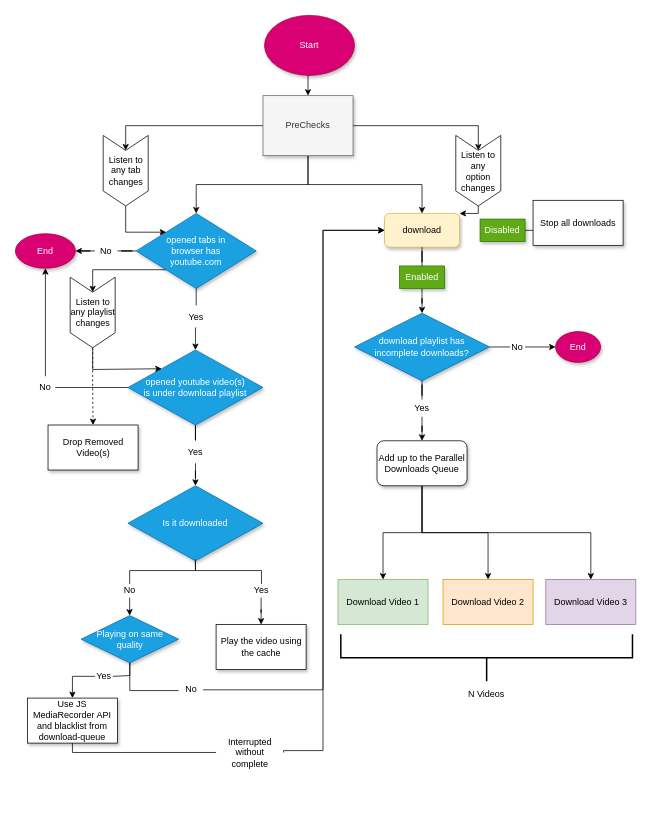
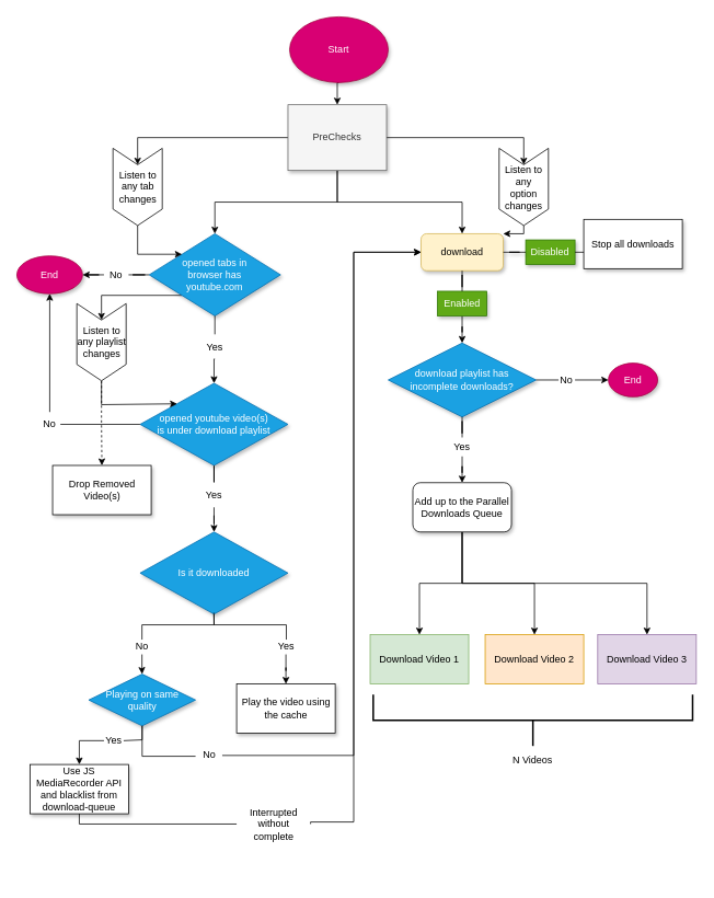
  <mxCell id="0" />
  <mxCell id="1" parent="0" />
  <mxCell id="2" value="" style="edgeStyle=orthogonalEdgeStyle;rounded=0;orthogonalLoop=1;jettySize=auto;html=1;startArrow=none;" parent="1" source="36" target="16" edge="1"><mxGeometry relative="1" as="geometry" /></mxCell>
  <mxCell id="3" style="edgeStyle=orthogonalEdgeStyle;rounded=0;orthogonalLoop=1;jettySize=auto;html=1;exitX=0;exitY=1;exitDx=0;exitDy=0;entryX=0;entryY=0.5;entryDx=0;entryDy=0;" parent="1" source="5" target="56" edge="1"><mxGeometry relative="1" as="geometry"><mxPoint x="90" y="567" as="targetPoint" /><Array as="points"><mxPoint x="123" y="359" /></Array></mxGeometry></mxCell>
  <mxCell id="4" style="edgeStyle=orthogonalEdgeStyle;rounded=0;orthogonalLoop=1;jettySize=auto;html=1;exitX=0.5;exitY=1;exitDx=0;exitDy=0;entryX=0.5;entryY=0;entryDx=0;entryDy=0;startArrow=none;" parent="1" source="70" target="11" edge="1"><mxGeometry relative="1" as="geometry" /></mxCell>
  <mxCell id="5" value="opened tabs in browser has youtube.com" style="rhombus;whiteSpace=wrap;html=1;spacingTop=0;spacing=20;rounded=0;shadow=1;fillColor=#1ba1e2;fontColor=#ffffff;strokeColor=#006EAF;" parent="1" vertex="1"><mxGeometry x="181" y="284" width="160" height="100" as="geometry" /></mxCell>
  <mxCell id="6" value="" style="edgeStyle=orthogonalEdgeStyle;rounded=0;orthogonalLoop=1;jettySize=auto;html=1;startArrow=none;" parent="1" source="29" target="23" edge="1"><mxGeometry relative="1" as="geometry" /></mxCell>
  <mxCell id="7" style="edgeStyle=orthogonalEdgeStyle;rounded=0;orthogonalLoop=1;jettySize=auto;html=1;exitX=1;exitY=0.5;exitDx=0;exitDy=0;startArrow=none;" parent="1" source="34" target="33" edge="1"><mxGeometry relative="1" as="geometry" /></mxCell>
  <mxCell id="8" value="&lt;span&gt;download playlist&amp;nbsp;&lt;/span&gt;&lt;span&gt;has incomplete&amp;nbsp;&lt;/span&gt;&lt;span&gt;downloads?&lt;/span&gt;" style="rhombus;whiteSpace=wrap;html=1;shadow=1;rounded=0;fillColor=#1ba1e2;fontColor=#ffffff;strokeColor=#006EAF;" parent="1" vertex="1"><mxGeometry x="472" y="417" width="180" height="90" as="geometry" /></mxCell>
  <mxCell id="9" style="edgeStyle=orthogonalEdgeStyle;rounded=0;orthogonalLoop=1;jettySize=auto;html=1;exitX=0.5;exitY=0;exitDx=0;exitDy=0;startArrow=none;" parent="1" source="38" target="16" edge="1"><mxGeometry relative="1" as="geometry" /></mxCell>
  <mxCell id="10" value="" style="edgeStyle=orthogonalEdgeStyle;rounded=0;orthogonalLoop=1;jettySize=auto;html=1;startArrow=none;" parent="1" source="42" target="41" edge="1"><mxGeometry relative="1" as="geometry" /></mxCell>
  <mxCell id="11" value="opened youtube video(s) is under download playlist" style="rhombus;whiteSpace=wrap;html=1;spacingTop=0;spacing=20;rounded=0;shadow=1;fillColor=#1ba1e2;fontColor=#ffffff;strokeColor=#006EAF;" parent="1" vertex="1"><mxGeometry x="170" y="466" width="180" height="100" as="geometry" /></mxCell>
  <mxCell id="12" style="edgeStyle=orthogonalEdgeStyle;rounded=0;orthogonalLoop=1;jettySize=auto;html=1;exitX=0.5;exitY=1;exitDx=0;exitDy=0;startArrow=none;" parent="1" source="31" target="8" edge="1"><mxGeometry relative="1" as="geometry" /></mxCell>
  <mxCell id="13" value="download" style="rounded=1;whiteSpace=wrap;html=1;shadow=1;labelBackgroundColor=none;fillColor=#fff2cc;strokeColor=#d6b656;" parent="1" vertex="1"><mxGeometry x="512" y="284" width="100" height="45" as="geometry" /></mxCell>
  <mxCell id="14" style="edgeStyle=orthogonalEdgeStyle;rounded=0;orthogonalLoop=1;jettySize=auto;html=1;exitX=1;exitY=0.5;exitDx=0;exitDy=0;entryX=0;entryY=0.5;entryDx=0;entryDy=0;startArrow=none;" parent="1" source="58" target="13" edge="1"><mxGeometry relative="1" as="geometry"><mxPoint x="430" y="308.569" as="targetPoint" /><Array as="points"><mxPoint x="378" y="1000" /><mxPoint x="430" y="1000" /><mxPoint x="430" y="307" /></Array></mxGeometry></mxCell>
  <mxCell id="15" value="Use JS MediaRecorder API and blacklist from download-queue" style="rounded=0;whiteSpace=wrap;html=1;shadow=1;labelBackgroundColor=none;direction=west;" parent="1" vertex="1"><mxGeometry x="36" y="930" width="120" height="60" as="geometry" /></mxCell>
  <mxCell id="16" value="End" style="ellipse;whiteSpace=wrap;html=1;fillColor=#d80073;strokeColor=#A50040;fontColor=#ffffff;spacingTop=0;spacing=20;rounded=0;shadow=1;" parent="1" vertex="1"><mxGeometry y="311" width="80" height="46" as="geometry" x="20" /></mxCell>
  <mxCell id="17" style="edgeStyle=orthogonalEdgeStyle;rounded=0;orthogonalLoop=1;jettySize=auto;html=1;exitX=0.5;exitY=1;exitDx=0;exitDy=0;entryX=0.5;entryY=0;entryDx=0;entryDy=0;startArrow=none;" parent="1" source="53" target="5" edge="1"><mxGeometry relative="1" as="geometry"><mxPoint x="370" y="177" as="sourcePoint" /></mxGeometry></mxCell>
  <mxCell id="18" value="Disabled" style="text;html=1;align=center;verticalAlign=middle;whiteSpace=wrap;rounded=0;shadow=1;labelBackgroundColor=none;fillColor=#60a917;strokeColor=#2D7600;fontColor=#ffffff;" parent="1" vertex="1"><mxGeometry x="639.38" y="291.5" width="60" height="30" as="geometry" /></mxCell>
+ <mxCell id="19" value="" style="edgeStyle=orthogonalEdgeStyle;rounded=0;orthogonalLoop=1;jettySize=auto;html=1;shadow=1;fillColor=#1ba1e2;strokeColor=#000000;endArrow=none;" parent="1" source="13" target="18" edge="1"><mxGeometry relative="1" as="geometry"><mxPoint x="547" y="306.5" as="sourcePoint" /><mxPoint x="587" y="316.5" as="targetPoint" /></mxGeometry></mxCell>
  <mxCell id="20" style="edgeStyle=orthogonalEdgeStyle;rounded=0;orthogonalLoop=1;jettySize=auto;html=1;exitX=0.5;exitY=1;exitDx=0;exitDy=0;" parent="1" source="23" target="24" edge="1"><mxGeometry relative="1" as="geometry" /></mxCell>
  <mxCell id="21" style="edgeStyle=orthogonalEdgeStyle;rounded=0;orthogonalLoop=1;jettySize=auto;html=1;exitX=0.5;exitY=1;exitDx=0;exitDy=0;" parent="1" source="23" target="25" edge="1"><mxGeometry relative="1" as="geometry" /></mxCell>
  <mxCell id="22" style="edgeStyle=orthogonalEdgeStyle;rounded=0;orthogonalLoop=1;jettySize=auto;html=1;exitX=0.5;exitY=1;exitDx=0;exitDy=0;" parent="1" source="23" target="26" edge="1"><mxGeometry relative="1" as="geometry" /></mxCell>
  <mxCell id="23" value="Add up to the Parallel Downloads Queue" style="whiteSpace=wrap;html=1;shadow=1;rounded=1;" parent="1" vertex="1"><mxGeometry x="502" y="587" width="120" height="60" as="geometry" /></mxCell>
  <mxCell id="24" value="Download Video 1" style="rounded=0;whiteSpace=wrap;html=1;fillColor=#d5e8d4;strokeColor=#82b366;" parent="1" vertex="1"><mxGeometry x="450" y="772" width="120" height="60" as="geometry" /></mxCell>
  <mxCell id="25" value="Download Video 2" style="rounded=0;whiteSpace=wrap;html=1;fillColor=#ffe6cc;strokeColor=#d79b00;" parent="1" vertex="1"><mxGeometry x="590" y="772" width="120" height="60" as="geometry" /></mxCell>
  <mxCell id="26" value="Download Video 3" style="rounded=0;whiteSpace=wrap;html=1;fillColor=#e1d5e7;strokeColor=#9673a6;" parent="1" vertex="1"><mxGeometry x="727" y="772" width="120" height="60" as="geometry" /></mxCell>
  <mxCell id="27" value="" style="strokeWidth=2;html=1;shape=mxgraph.flowchart.annotation_2;align=left;labelPosition=right;pointerEvents=1;rotation=-90;" parent="1" vertex="1"><mxGeometry x="616.88" y="681.88" width="62.5" height="388.75" as="geometry" /></mxCell>
  <mxCell id="28" value="N Videos" style="text;html=1;strokeColor=none;fillColor=none;align=center;verticalAlign=middle;whiteSpace=wrap;rounded=0;" parent="1" vertex="1"><mxGeometry x="591.25" y="910" width="113.75" height="30" as="geometry" /></mxCell>
  <mxCell id="29" value="Yes" style="text;html=1;strokeColor=none;fillColor=none;align=center;verticalAlign=middle;whiteSpace=wrap;rounded=0;" parent="1" vertex="1"><mxGeometry x="538" y="532" width="48" height="23" as="geometry" /></mxCell>
  <mxCell id="30" value="" style="edgeStyle=orthogonalEdgeStyle;rounded=0;orthogonalLoop=1;jettySize=auto;html=1;endArrow=none;" parent="1" source="8" target="29" edge="1"><mxGeometry relative="1" as="geometry"><mxPoint x="497" y="531.5" as="sourcePoint" /><mxPoint x="497" y="577" as="targetPoint" /></mxGeometry></mxCell>
  <mxCell id="31" value="Enabled" style="text;html=1;align=center;verticalAlign=middle;whiteSpace=wrap;rounded=0;shadow=1;labelBackgroundColor=none;fillColor=#60a917;fontColor=#ffffff;strokeColor=#2D7600;" parent="1" vertex="1"><mxGeometry x="532" y="354" width="60" height="30" as="geometry" /></mxCell>
  <mxCell id="32" value="" style="edgeStyle=orthogonalEdgeStyle;rounded=0;orthogonalLoop=1;jettySize=auto;html=1;exitX=0.5;exitY=1;exitDx=0;exitDy=0;endArrow=none;" parent="1" source="13" target="31" edge="1"><mxGeometry relative="1" as="geometry"><mxPoint x="497" y="329" as="sourcePoint" /><mxPoint x="497" y="407" as="targetPoint" /></mxGeometry></mxCell>
  <mxCell id="33" value="End" style="ellipse;whiteSpace=wrap;html=1;fillColor=#d80073;strokeColor=#A50040;fontColor=#ffffff;spacingTop=0;spacing=20;rounded=0;shadow=1;" parent="1" vertex="1"><mxGeometry x="740" y="441.5" width="60" height="41" as="geometry" /></mxCell>
  <mxCell id="34" value="No" style="text;html=1;strokeColor=none;fillColor=none;align=center;verticalAlign=middle;whiteSpace=wrap;rounded=0;" parent="1" vertex="1"><mxGeometry x="679.38" y="452" width="20" height="20" as="geometry" /></mxCell>
  <mxCell id="35" value="" style="edgeStyle=orthogonalEdgeStyle;rounded=0;orthogonalLoop=1;jettySize=auto;html=1;exitX=1;exitY=0.5;exitDx=0;exitDy=0;entryX=0;entryY=0.5;entryDx=0;entryDy=0;endArrow=none;" parent="1" source="8" target="34" edge="1"><mxGeometry relative="1" as="geometry"><mxPoint x="587" y="462" as="sourcePoint" /><mxPoint x="802" y="336.5" as="targetPoint" /></mxGeometry></mxCell>
  <mxCell id="36" value="No" style="text;html=1;strokeColor=none;fillColor=none;align=center;verticalAlign=middle;whiteSpace=wrap;rounded=0;spacing=2;" parent="1" vertex="1"><mxGeometry x="126" y="319" width="30" height="30" as="geometry" /></mxCell>
  <mxCell id="37" value="" style="edgeStyle=orthogonalEdgeStyle;rounded=0;orthogonalLoop=1;jettySize=auto;html=1;endArrow=none;" parent="1" source="5" target="36" edge="1"><mxGeometry relative="1" as="geometry"><mxPoint x="210" y="334" as="sourcePoint" /><mxPoint x="140" y="334" as="targetPoint" /></mxGeometry></mxCell>
  <mxCell id="38" value="No" style="text;html=1;strokeColor=none;fillColor=none;align=center;verticalAlign=middle;whiteSpace=wrap;rounded=0;spacing=2;" parent="1" vertex="1"><mxGeometry x="47" y="501" width="26" height="30" as="geometry" /></mxCell>
  <mxCell id="39" value="" style="edgeStyle=orthogonalEdgeStyle;rounded=0;orthogonalLoop=1;jettySize=auto;html=1;exitX=0;exitY=0.5;exitDx=0;exitDy=0;endArrow=none;" parent="1" source="11" target="38" edge="1"><mxGeometry relative="1" as="geometry"><mxPoint x="200" y="517" as="sourcePoint" /><mxPoint x="80" y="364" as="targetPoint" /></mxGeometry></mxCell>
  <mxCell id="40" style="edgeStyle=orthogonalEdgeStyle;rounded=0;orthogonalLoop=1;jettySize=auto;html=1;exitX=0.5;exitY=1;exitDx=0;exitDy=0;startArrow=none;" parent="1" source="45" target="44" edge="1"><mxGeometry relative="1" as="geometry" /></mxCell>
  <mxCell id="41" value="Is it downloaded" style="rhombus;whiteSpace=wrap;html=1;spacingTop=0;spacing=20;rounded=0;shadow=1;fillColor=#1ba1e2;fontColor=#ffffff;strokeColor=#006EAF;" parent="1" vertex="1"><mxGeometry x="170" y="647" width="180" height="100" as="geometry" /></mxCell>
  <mxCell id="42" value="Yes" style="text;html=1;strokeColor=none;fillColor=none;align=center;verticalAlign=middle;whiteSpace=wrap;rounded=0;spacing=2;" parent="1" vertex="1"><mxGeometry x="245" y="587" width="30" height="30" as="geometry" /></mxCell>
  <mxCell id="43" value="" style="edgeStyle=orthogonalEdgeStyle;rounded=0;orthogonalLoop=1;jettySize=auto;html=1;endArrow=none;" parent="1" source="11" target="42" edge="1"><mxGeometry relative="1" as="geometry"><mxPoint x="290.053" y="566.971" as="sourcePoint" /><mxPoint x="271" y="647" as="targetPoint" /></mxGeometry></mxCell>
  <mxCell id="44" value="Play the video using the cache" style="rounded=0;whiteSpace=wrap;html=1;shadow=1;" parent="1" vertex="1"><mxGeometry x="287.5" y="832" width="120" height="60" as="geometry" /></mxCell>
  <mxCell id="45" value="Yes" style="text;html=1;strokeColor=none;fillColor=none;align=center;verticalAlign=middle;whiteSpace=wrap;rounded=0;spacing=2;" parent="1" vertex="1"><mxGeometry x="333.75" y="778" width="27.5" height="18" as="geometry" /></mxCell>
  <mxCell id="46" value="" style="edgeStyle=orthogonalEdgeStyle;rounded=0;orthogonalLoop=1;jettySize=auto;html=1;exitX=0.5;exitY=1;exitDx=0;exitDy=0;endArrow=none;" parent="1" source="41" target="45" edge="1"><mxGeometry relative="1" as="geometry"><mxPoint x="252.5" y="747" as="sourcePoint" /><mxPoint x="347.5" y="832" as="targetPoint" /><Array as="points"><mxPoint x="260" y="760" /><mxPoint x="348" y="760" /></Array></mxGeometry></mxCell>
  <mxCell id="47" value="" style="edgeStyle=orthogonalEdgeStyle;rounded=0;orthogonalLoop=1;jettySize=auto;html=1;" edge="1" parent="1" source="48" target="75"><mxGeometry relative="1" as="geometry" /></mxCell>
  <mxCell id="48" value="No" style="text;html=1;strokeColor=none;fillColor=none;align=center;verticalAlign=middle;whiteSpace=wrap;rounded=0;spacing=2;" parent="1" vertex="1"><mxGeometry x="156" y="778" width="32.5" height="18" as="geometry" /></mxCell>
  <mxCell id="49" value="" style="edgeStyle=orthogonalEdgeStyle;rounded=0;orthogonalLoop=1;jettySize=auto;html=1;endArrow=none;exitX=0.499;exitY=0.983;exitDx=0;exitDy=0;exitPerimeter=0;" parent="1" source="41" target="48" edge="1"><mxGeometry relative="1" as="geometry"><mxPoint x="250" y="750" as="sourcePoint" /><mxPoint x="172.553" y="832" as="targetPoint" /><Array as="points"><mxPoint x="260" y="747" /><mxPoint x="260" y="760" /><mxPoint x="173" y="760" /></Array></mxGeometry></mxCell>
  <mxCell id="50" style="edgeStyle=orthogonalEdgeStyle;rounded=0;orthogonalLoop=1;jettySize=auto;html=1;exitX=0.5;exitY=1;exitDx=0;exitDy=0;" parent="1" source="53" target="13" edge="1"><mxGeometry relative="1" as="geometry" /></mxCell>
  <mxCell id="51" style="edgeStyle=orthogonalEdgeStyle;rounded=0;orthogonalLoop=1;jettySize=auto;html=1;exitX=0;exitY=0.5;exitDx=0;exitDy=0;entryX=0;entryY=0.5;entryDx=0;entryDy=0;" parent="1" source="53" target="61" edge="1"><mxGeometry relative="1" as="geometry"><Array as="points"><mxPoint x="167" y="167" /></Array></mxGeometry></mxCell>
  <mxCell id="52" style="edgeStyle=orthogonalEdgeStyle;rounded=0;orthogonalLoop=1;jettySize=auto;html=1;exitX=1;exitY=0.5;exitDx=0;exitDy=0;entryX=0;entryY=0.5;entryDx=0;entryDy=0;" parent="1" source="53" target="65" edge="1"><mxGeometry relative="1" as="geometry"><Array as="points"><mxPoint x="637" y="167" /></Array></mxGeometry></mxCell>
  <mxCell id="53" value="PreChecks" style="rectangle;html=1;shadow=1;rounded=0;labelBackgroundColor=none;whiteSpace=wrap;fillColor=#f5f5f5;strokeColor=#666666;fontColor=#333333;" parent="1" vertex="1"><mxGeometry x="350" y="127" width="120" height="80" as="geometry" /></mxCell>
  <mxCell id="54" style="edgeStyle=orthogonalEdgeStyle;rounded=0;orthogonalLoop=1;jettySize=auto;html=1;exitX=1;exitY=0.5;exitDx=0;exitDy=0;entryX=0;entryY=0;entryDx=0;entryDy=0;" parent="1" source="56" target="11" edge="1"><mxGeometry relative="1" as="geometry"><Array as="points"><mxPoint x="123" y="492" /></Array></mxGeometry></mxCell>
  <mxCell id="55" style="edgeStyle=orthogonalEdgeStyle;rounded=0;orthogonalLoop=1;jettySize=auto;html=1;exitX=1;exitY=0.5;exitDx=0;exitDy=0;entryX=0.5;entryY=0;entryDx=0;entryDy=0;dashed=1;" parent="1" source="56" target="72" edge="1"><mxGeometry relative="1" as="geometry" /></mxCell>
  <mxCell id="56" value="" style="shape=step;perimeter=stepPerimeter;whiteSpace=wrap;html=1;fixedSize=1;rotation=90;" parent="1" vertex="1"><mxGeometry x="76" y="386" width="94" height="60" as="geometry" /></mxCell>
  <mxCell id="57" value="Listen to any playlist changes" style="text;html=1;strokeColor=none;fillColor=none;align=center;verticalAlign=middle;whiteSpace=wrap;rounded=0;" parent="1" vertex="1"><mxGeometry x="90" y="395.5" width="67" height="41" as="geometry" /></mxCell>
  <mxCell id="58" value="Interrupted without complete" style="text;html=1;strokeColor=none;fillColor=none;align=center;verticalAlign=middle;whiteSpace=wrap;rounded=0;" parent="1" vertex="1"><mxGeometry x="287.5" y="980" width="90" height="45" as="geometry" /></mxCell>
  <mxCell id="59" value="" style="edgeStyle=orthogonalEdgeStyle;rounded=0;orthogonalLoop=1;jettySize=auto;html=1;exitX=0.5;exitY=0;exitDx=0;exitDy=0;entryX=0;entryY=0.5;entryDx=0;entryDy=0;endArrow=none;" parent="1" source="15" target="58" edge="1"><mxGeometry relative="1" as="geometry"><mxPoint x="512" y="306.5" as="targetPoint" /><mxPoint x="180" y="892" as="sourcePoint" /><Array as="points"><mxPoint x="96" y="1003" /></Array></mxGeometry></mxCell>
  <mxCell id="60" style="edgeStyle=orthogonalEdgeStyle;rounded=0;orthogonalLoop=1;jettySize=auto;html=1;exitX=1;exitY=0.5;exitDx=0;exitDy=0;entryX=0;entryY=0;entryDx=0;entryDy=0;" parent="1" source="61" target="5" edge="1"><mxGeometry relative="1" as="geometry"><Array as="points"><mxPoint x="167" y="309" /></Array></mxGeometry></mxCell>
  <mxCell id="61" value="" style="shape=step;perimeter=stepPerimeter;whiteSpace=wrap;html=1;fixedSize=1;rotation=90;" parent="1" vertex="1"><mxGeometry x="120" y="197" width="94" height="60" as="geometry" /></mxCell>
  <mxCell id="62" value="Listen to any tab changes" style="text;html=1;strokeColor=none;fillColor=none;align=center;verticalAlign=middle;whiteSpace=wrap;rounded=0;" parent="1" vertex="1"><mxGeometry x="134" y="206.5" width="67" height="41" as="geometry" /></mxCell>
  <mxCell id="63" style="edgeStyle=orthogonalEdgeStyle;rounded=0;orthogonalLoop=1;jettySize=auto;html=1;exitX=1;exitY=0.5;exitDx=0;exitDy=0;entryX=1;entryY=0;entryDx=0;entryDy=0;" parent="1" source="65" target="13" edge="1"><mxGeometry relative="1" as="geometry"><Array as="points"><mxPoint x="637" y="284" /></Array></mxGeometry></mxCell>
  <mxCell id="64" value="" style="edgeStyle=orthogonalEdgeStyle;rounded=0;orthogonalLoop=1;jettySize=auto;html=1;exitX=1;exitY=0.5;exitDx=0;exitDy=0;" parent="1" source="18" target="67" edge="1"><mxGeometry relative="1" as="geometry" /></mxCell>
  <mxCell id="65" value="" style="shape=step;perimeter=stepPerimeter;whiteSpace=wrap;html=1;fixedSize=1;rotation=90;" parent="1" vertex="1"><mxGeometry x="590" y="197" width="94" height="60" as="geometry" /></mxCell>
  <mxCell id="66" value="Listen to any option changes" style="text;html=1;strokeColor=none;fillColor=none;align=center;verticalAlign=middle;whiteSpace=wrap;rounded=0;" parent="1" vertex="1"><mxGeometry x="609" y="207" width="56" height="41" as="geometry" /></mxCell>
  <mxCell id="67" value="Stop all downloads" style="rounded=0;whiteSpace=wrap;html=1;shadow=1;" parent="1" vertex="1"><mxGeometry x="710" y="266.5" width="120" height="60" as="geometry" /></mxCell>
  <mxCell id="68" style="edgeStyle=orthogonalEdgeStyle;rounded=0;orthogonalLoop=1;jettySize=auto;html=1;exitX=0.5;exitY=1;exitDx=0;exitDy=0;entryX=0.5;entryY=0;entryDx=0;entryDy=0;" parent="1" source="69" target="53" edge="1"><mxGeometry relative="1" as="geometry" /></mxCell>
  <mxCell id="69" value="Start" style="ellipse;html=1;shadow=1;rounded=0;labelBackgroundColor=none;whiteSpace=wrap;fillColor=#d80073;strokeColor=#A50040;fontColor=#ffffff;" parent="1" vertex="1"><mxGeometry x="352" y="20" width="120" height="80" as="geometry" /></mxCell>
  <mxCell id="70" value="Yes" style="text;html=1;strokeColor=none;fillColor=none;align=center;verticalAlign=middle;whiteSpace=wrap;rounded=0;spacing=2;" parent="1" vertex="1"><mxGeometry x="246" y="406.5" width="30" height="30" as="geometry" /></mxCell>
  <mxCell id="71" value="" style="edgeStyle=orthogonalEdgeStyle;rounded=0;orthogonalLoop=1;jettySize=auto;html=1;exitX=0.5;exitY=1;exitDx=0;exitDy=0;entryX=0.5;entryY=0;entryDx=0;entryDy=0;endArrow=none;" parent="1" source="5" target="70" edge="1"><mxGeometry relative="1" as="geometry"><mxPoint x="261" y="384" as="sourcePoint" /><mxPoint x="260" y="467" as="targetPoint" /></mxGeometry></mxCell>
  <mxCell id="72" value="Drop Removed Video(s)" style="rounded=0;whiteSpace=wrap;html=1;shadow=1;" parent="1" vertex="1"><mxGeometry x="63.5" y="566" width="120" height="60" as="geometry" /></mxCell>
  <mxCell id="73" style="edgeStyle=orthogonalEdgeStyle;rounded=0;orthogonalLoop=1;jettySize=auto;html=1;exitX=0;exitY=0.5;exitDx=0;exitDy=0;startArrow=none;" edge="1" parent="1" source="76" target="15"><mxGeometry relative="1" as="geometry" /></mxCell>
  <mxCell id="74" style="edgeStyle=orthogonalEdgeStyle;rounded=0;orthogonalLoop=1;jettySize=auto;html=1;exitX=1;exitY=0.5;exitDx=0;exitDy=0;entryX=0;entryY=0.5;entryDx=0;entryDy=0;startArrow=none;" edge="1" parent="1" source="78" target="13"><mxGeometry relative="1" as="geometry"><Array as="points"><mxPoint x="430" y="919" /><mxPoint x="430" y="307" /></Array></mxGeometry></mxCell>
  <mxCell id="75" value="Playing on same quality" style="rhombus;whiteSpace=wrap;html=1;spacingTop=0;spacing=20;rounded=0;shadow=1;fillColor=#1ba1e2;fontColor=#ffffff;strokeColor=#006EAF;" vertex="1" parent="1"><mxGeometry x="107.5" y="820" width="130" height="63" as="geometry" /></mxCell>
  <mxCell id="76" value="Yes" style="text;html=1;strokeColor=none;fillColor=none;align=center;verticalAlign=middle;whiteSpace=wrap;rounded=0;spacing=2;" vertex="1" parent="1"><mxGeometry x="126" y="892" width="24" height="18" as="geometry" /></mxCell>
  <mxCell id="77" value="" style="edgeStyle=orthogonalEdgeStyle;rounded=0;orthogonalLoop=1;jettySize=auto;html=1;exitX=0.5;exitY=1;exitDx=0;exitDy=0;endArrow=none;entryX=1;entryY=0.5;entryDx=0;entryDy=0;" edge="1" parent="1" source="75" target="76"><mxGeometry relative="1" as="geometry"><mxPoint x="172.5" y="883" as="sourcePoint" /><mxPoint x="96.008" y="930" as="targetPoint" /><Array as="points"><mxPoint x="173" y="900" /><mxPoint x="150" y="900" /></Array></mxGeometry></mxCell>
  <mxCell id="78" value="No" style="text;html=1;strokeColor=none;fillColor=none;align=center;verticalAlign=middle;whiteSpace=wrap;rounded=0;spacing=2;" vertex="1" parent="1"><mxGeometry x="237.5" y="910" width="32.5" height="18" as="geometry" /></mxCell>
  <mxCell id="79" value="" style="edgeStyle=orthogonalEdgeStyle;rounded=0;orthogonalLoop=1;jettySize=auto;html=1;exitX=0.5;exitY=1;exitDx=0;exitDy=0;endArrow=none;" edge="1" parent="1" source="75" target="78"><mxGeometry relative="1" as="geometry"><mxPoint x="172.5" y="883" as="sourcePoint" /><mxPoint x="512" y="306.5" as="targetPoint" /><Array as="points"><mxPoint x="173" y="920" /></Array></mxGeometry></mxCell>
